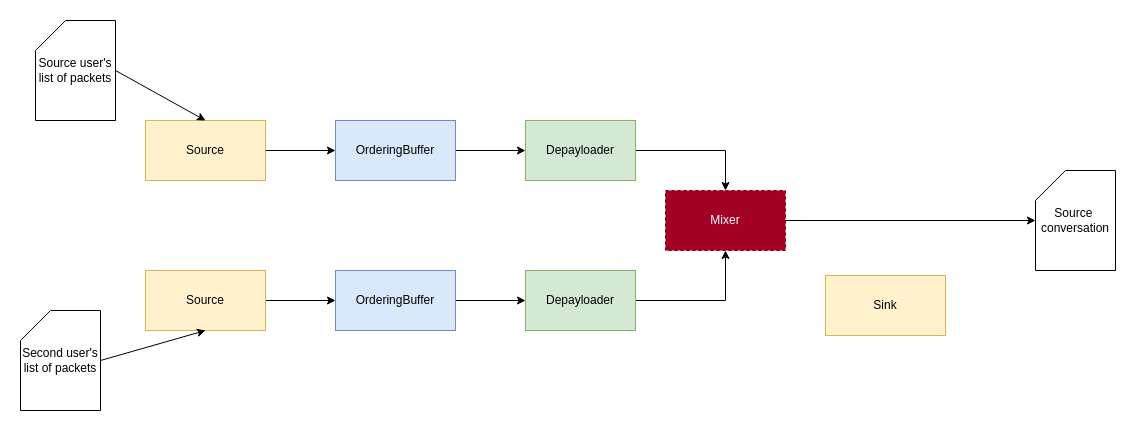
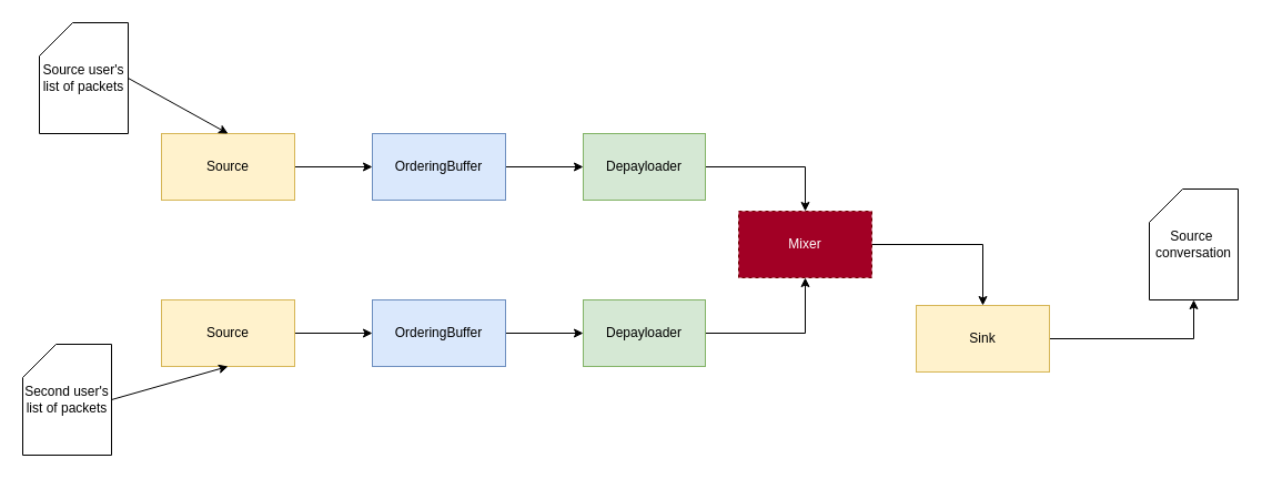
  <mxCell id="0" />
  <mxCell id="1" parent="0" />
  <mxCell id="2" style="edgeStyle=orthogonalEdgeStyle;rounded=0;orthogonalLoop=1;jettySize=auto;html=1;exitX=1;exitY=0.5;exitDx=0;exitDy=0;entryX=0;entryY=0.5;entryDx=0;entryDy=0;" edge="1" parent="1" source="3" target="7"><mxGeometry relative="1" as="geometry" /></mxCell>
  <mxCell id="3" value="Source" style="rounded=0;whiteSpace=wrap;html=1;fillColor=#fff2cc;strokeColor=#d6b656;" vertex="1" parent="1"><mxGeometry x="145" y="120" width="120" height="60" as="geometry" /></mxCell>
  <mxCell id="4" style="edgeStyle=orthogonalEdgeStyle;rounded=0;orthogonalLoop=1;jettySize=auto;html=1;exitX=1;exitY=0.5;exitDx=0;exitDy=0;entryX=0;entryY=0.5;entryDx=0;entryDy=0;" edge="1" parent="1" source="5" target="11"><mxGeometry relative="1" as="geometry" /></mxCell>
  <mxCell id="5" value="Source" style="rounded=0;whiteSpace=wrap;html=1;fillColor=#fff2cc;strokeColor=#d6b656;" vertex="1" parent="1"><mxGeometry x="145" y="270" width="120" height="60" as="geometry" /></mxCell>
  <mxCell id="6" style="edgeStyle=orthogonalEdgeStyle;rounded=0;orthogonalLoop=1;jettySize=auto;html=1;exitX=1;exitY=0.5;exitDx=0;exitDy=0;entryX=0;entryY=0.5;entryDx=0;entryDy=0;" edge="1" parent="1" source="7" target="9"><mxGeometry relative="1" as="geometry" /></mxCell>
  <mxCell id="7" value="OrderingBuffer" style="rounded=0;whiteSpace=wrap;html=1;fillColor=#dae8fc;strokeColor=#6c8ebf;" vertex="1" parent="1"><mxGeometry x="335" y="120" width="120" height="60" as="geometry" /></mxCell>
  <mxCell id="8" style="edgeStyle=orthogonalEdgeStyle;rounded=0;orthogonalLoop=1;jettySize=auto;html=1;exitX=1;exitY=0.5;exitDx=0;exitDy=0;entryX=0.5;entryY=0;entryDx=0;entryDy=0;" edge="1" parent="1" source="9" target="15"><mxGeometry relative="1" as="geometry" /></mxCell>
  <mxCell id="9" value="Depayloader" style="rounded=0;whiteSpace=wrap;html=1;fillColor=#d5e8d4;strokeColor=#82b366;" vertex="1" parent="1"><mxGeometry x="525" y="120" width="110" height="60" as="geometry" /></mxCell>
  <mxCell id="10" style="edgeStyle=orthogonalEdgeStyle;rounded=0;orthogonalLoop=1;jettySize=auto;html=1;exitX=1;exitY=0.5;exitDx=0;exitDy=0;entryX=0;entryY=0.5;entryDx=0;entryDy=0;" edge="1" parent="1" source="11" target="13"><mxGeometry relative="1" as="geometry" /></mxCell>
  <mxCell id="11" value="OrderingBuffer" style="rounded=0;whiteSpace=wrap;html=1;fillColor=#dae8fc;strokeColor=#6c8ebf;" vertex="1" parent="1"><mxGeometry x="335" y="270" width="120" height="60" as="geometry" /></mxCell>
  <mxCell id="12" style="edgeStyle=orthogonalEdgeStyle;rounded=0;orthogonalLoop=1;jettySize=auto;html=1;exitX=1;exitY=0.5;exitDx=0;exitDy=0;entryX=0.5;entryY=1;entryDx=0;entryDy=0;" edge="1" parent="1" source="13" target="15"><mxGeometry relative="1" as="geometry" /></mxCell>
  <mxCell id="13" value="Depayloader" style="rounded=0;whiteSpace=wrap;html=1;fillColor=#d5e8d4;strokeColor=#82b366;" vertex="1" parent="1"><mxGeometry x="525" y="270" width="110" height="60" as="geometry" /></mxCell>
- <mxCell id="14" style="edgeStyle=orthogonalEdgeStyle;rounded=0;orthogonalLoop=1;jettySize=auto;html=1;exitX=1;exitY=0.5;exitDx=0;exitDy=0;" edge="1" parent="1" source="15" target="22"><mxGeometry relative="1" as="geometry" /></mxCell>
+ <mxCell id="14" style="edgeStyle=orthogonalEdgeStyle;rounded=0;orthogonalLoop=1;jettySize=auto;html=1;exitX=1;exitY=0.5;exitDx=0;exitDy=0;" edge="1" parent="1" source="15" target="17"><mxGeometry relative="1" as="geometry" /></mxCell>
  <mxCell id="15" value="Mixer" style="rounded=0;whiteSpace=wrap;html=1;fillColor=#a20025;fontColor=#ffffff;strokeColor=#6F0000;dashed=1;" vertex="1" parent="1"><mxGeometry x="665" y="190" width="120" height="60" as="geometry" /></mxCell>
+ <mxCell id="16" style="edgeStyle=orthogonalEdgeStyle;rounded=0;orthogonalLoop=1;jettySize=auto;html=1;exitX=1;exitY=0.5;exitDx=0;exitDy=0;" edge="1" parent="1" source="17" target="22"><mxGeometry relative="1" as="geometry" /></mxCell>
  <mxCell id="17" value="Sink" style="rounded=0;whiteSpace=wrap;html=1;fillColor=#fff2cc;strokeColor=#d6b656;" vertex="1" parent="1"><mxGeometry x="825" y="275" width="120" height="60" as="geometry" /></mxCell>
  <mxCell id="18" value="Source user's&lt;br&gt;list of packets" style="shape=card;whiteSpace=wrap;html=1;" vertex="1" parent="1"><mxGeometry x="35" y="20" width="80" height="100" as="geometry" /></mxCell>
  <mxCell id="19" value="Second user's&lt;br&gt;list of packets" style="shape=card;whiteSpace=wrap;html=1;" vertex="1" parent="1"><mxGeometry x="20" y="310" width="80" height="100" as="geometry" /></mxCell>
  <mxCell id="20" value="" style="endArrow=classic;html=1;rounded=0;entryX=0.5;entryY=0;entryDx=0;entryDy=0;exitX=1;exitY=0.5;exitDx=0;exitDy=0;exitPerimeter=0;" edge="1" parent="1" source="18" target="3"><mxGeometry width="50" height="50" relative="1" as="geometry"><mxPoint x="5" y="340" as="sourcePoint" /><mxPoint x="55" y="290" as="targetPoint" /></mxGeometry></mxCell>
  <mxCell id="21" value="" style="endArrow=classic;html=1;rounded=0;entryX=0.5;entryY=1;entryDx=0;entryDy=0;exitX=1;exitY=0.5;exitDx=0;exitDy=0;exitPerimeter=0;" edge="1" parent="1" source="19" target="5"><mxGeometry width="50" height="50" relative="1" as="geometry"><mxPoint x="5" y="340" as="sourcePoint" /><mxPoint x="55" y="290" as="targetPoint" /></mxGeometry></mxCell>
  <mxCell id="22" value="Source&amp;nbsp;&lt;br&gt;conversation" style="shape=card;whiteSpace=wrap;html=1;" vertex="1" parent="1"><mxGeometry x="1035" y="170" width="80" height="100" as="geometry" /></mxCell>
